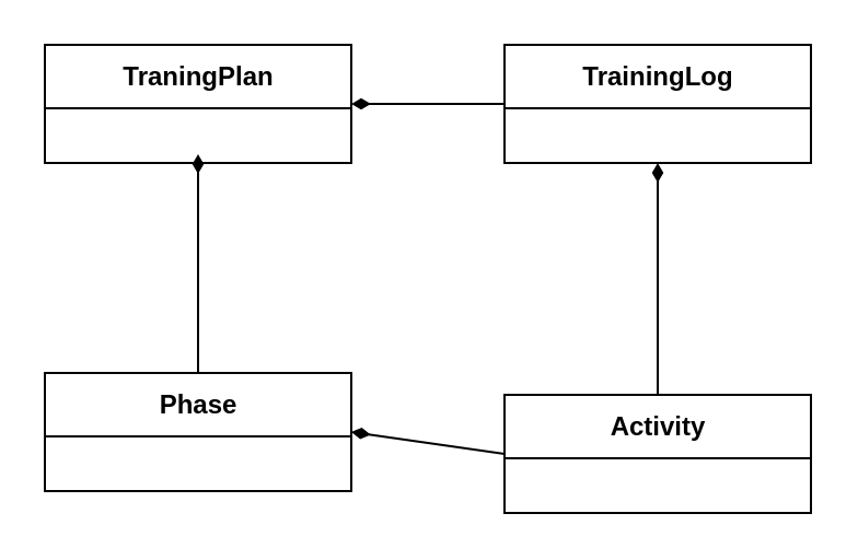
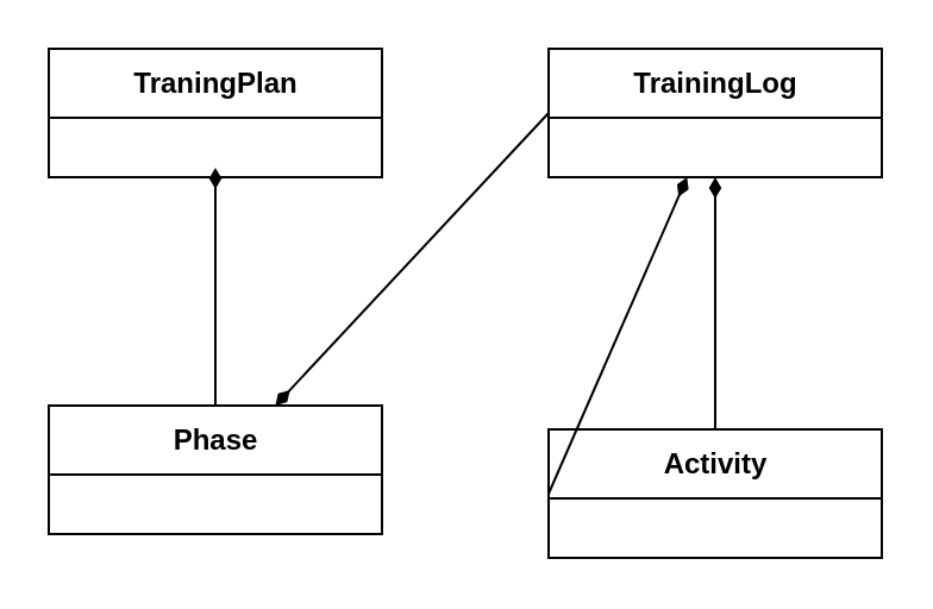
  <mxCell id="0" />
  <mxCell id="1" parent="0" />
  <mxCell id="2" value="TraningPlan" style="swimlane;fontStyle=1;align=center;verticalAlign=middle;childLayout=stackLayout;horizontal=1;startSize=29;horizontalStack=0;resizeParent=1;resizeParentMax=0;resizeLast=0;collapsible=0;marginBottom=0;html=1;" vertex="1" parent="1"><mxGeometry x="20" y="20" width="140" height="54" as="geometry" /></mxCell>
  <mxCell id="3" value="TrainingLog" style="swimlane;fontStyle=1;align=center;verticalAlign=middle;childLayout=stackLayout;horizontal=1;startSize=29;horizontalStack=0;resizeParent=1;resizeParentMax=0;resizeLast=0;collapsible=0;marginBottom=0;html=1;" vertex="1" parent="1"><mxGeometry x="230" y="20" width="140" height="54" as="geometry" /></mxCell>
  <mxCell id="4" style="edgeStyle=none;html=1;endArrow=diamondThin;endFill=1;" edge="1" parent="1" source="5"><mxGeometry relative="1" as="geometry"><mxPoint x="300" y="74" as="targetPoint" /></mxGeometry></mxCell>
  <mxCell id="5" value="Activity" style="swimlane;fontStyle=1;align=center;verticalAlign=middle;childLayout=stackLayout;horizontal=1;startSize=29;horizontalStack=0;resizeParent=1;resizeParentMax=0;resizeLast=0;collapsible=0;marginBottom=0;html=1;" vertex="1" parent="1"><mxGeometry x="230" y="180" width="140" height="54" as="geometry" /></mxCell>
  <mxCell id="6" value="Phase" style="swimlane;fontStyle=1;align=center;verticalAlign=middle;childLayout=stackLayout;horizontal=1;startSize=29;horizontalStack=0;resizeParent=1;resizeParentMax=0;resizeLast=0;collapsible=0;marginBottom=0;html=1;" vertex="1" parent="1"><mxGeometry x="20" y="170" width="140" height="54" as="geometry" /></mxCell>
  <mxCell id="7" style="edgeStyle=none;html=1;endArrow=diamondThin;endFill=1;exitX=0.5;exitY=0;exitDx=0;exitDy=0;" edge="1" parent="1" source="6"><mxGeometry relative="1" as="geometry"><mxPoint x="90" y="70" as="targetPoint" /><mxPoint x="310" y="170" as="sourcePoint" /></mxGeometry></mxCell>
- <mxCell id="8" style="edgeStyle=none;html=1;endArrow=diamondThin;endFill=1;exitX=0;exitY=0.5;exitDx=0;exitDy=0;entryX=1;entryY=0.5;entryDx=0;entryDy=0;" edge="1" parent="1" source="5" target="6"><mxGeometry relative="1" as="geometry"><mxPoint x="98.32" y="83.5" as="targetPoint" /><mxPoint x="100" y="180" as="sourcePoint" /></mxGeometry></mxCell>
- <mxCell id="9" style="edgeStyle=none;html=1;endArrow=diamondThin;endFill=1;entryX=1;entryY=0.5;entryDx=0;entryDy=0;exitX=0;exitY=0.5;exitDx=0;exitDy=0;" edge="1" parent="1" source="3" target="2"><mxGeometry relative="1" as="geometry"><mxPoint x="310" y="84" as="targetPoint" /><mxPoint x="310" y="180" as="sourcePoint" /></mxGeometry></mxCell>
+ <mxCell id="8" style="edgeStyle=none;html=1;endArrow=diamondThin;endFill=1;exitX=0;exitY=0.5;exitDx=0;exitDy=0;" edge="1" parent="1" source="5" target="3"><mxGeometry relative="1" as="geometry"><mxPoint x="98.32" y="83.5" as="targetPoint" /><mxPoint x="100" y="180" as="sourcePoint" /></mxGeometry></mxCell>
+ <mxCell id="9" style="edgeStyle=none;html=1;endArrow=diamondThin;endFill=1;exitX=0;exitY=0.5;exitDx=0;exitDy=0;" edge="1" parent="1" source="3" target="6"><mxGeometry relative="1" as="geometry"><mxPoint x="310" y="84" as="targetPoint" /><mxPoint x="310" y="180" as="sourcePoint" /></mxGeometry></mxCell>
